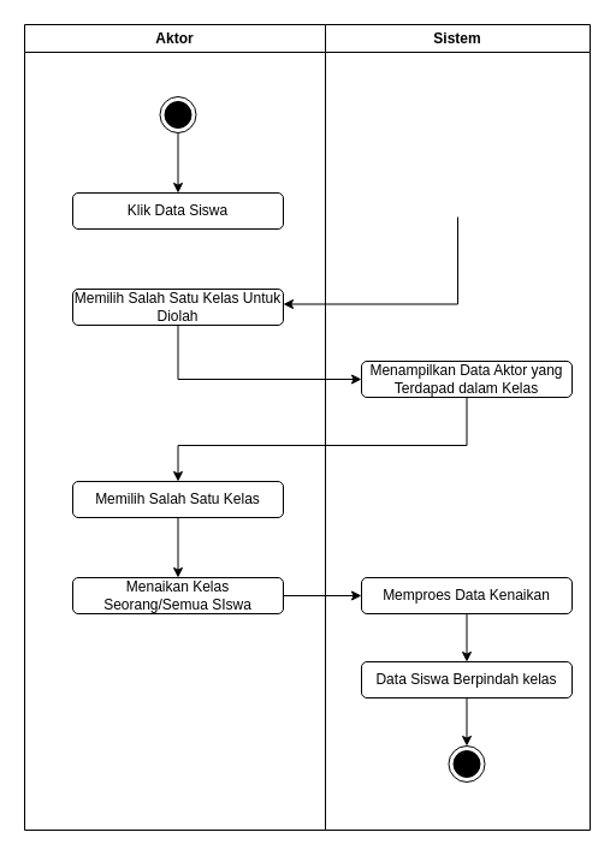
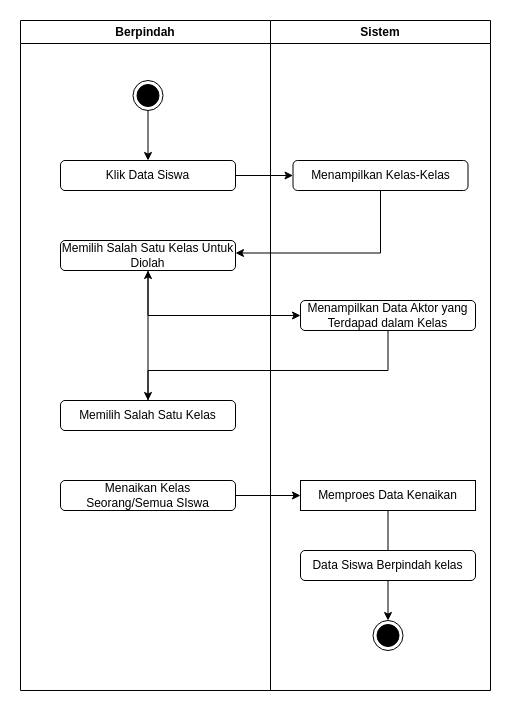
  <mxCell id="0" />
  <mxCell id="1" parent="0" />
- <mxCell id="2" value="Aktor" style="swimlane;whiteSpace=wrap;html=1;" vertex="1" parent="1"><mxGeometry x="20" y="20" width="250" height="670" as="geometry" /></mxCell>
+ <mxCell id="2" value="Berpindah" style="swimlane;whiteSpace=wrap;html=1;" vertex="1" parent="1"><mxGeometry x="20" y="20" width="250" height="670" as="geometry" /></mxCell>
  <mxCell id="3" style="edgeStyle=orthogonalEdgeStyle;rounded=0;orthogonalLoop=1;jettySize=auto;html=1;entryX=0.5;entryY=0;entryDx=0;entryDy=0;" edge="1" parent="2" source="4" target="5"><mxGeometry relative="1" as="geometry" /></mxCell>
  <mxCell id="4" value="" style="ellipse;html=1;shape=endState;fillColor=#000000;strokeColor=#000000;" vertex="1" parent="2"><mxGeometry x="112.5" y="60" width="30" height="30" as="geometry" /></mxCell>
  <mxCell id="5" value="Klik Data Siswa" style="rounded=1;whiteSpace=wrap;html=1;" vertex="1" parent="2"><mxGeometry x="40" y="140" width="175" height="30" as="geometry" /></mxCell>
  <mxCell id="6" value="Memilih Salah Satu Kelas Untuk Diolah" style="rounded=1;whiteSpace=wrap;html=1;" vertex="1" parent="2"><mxGeometry x="40" y="220" width="175" height="30" as="geometry" /></mxCell>
  <mxCell id="7" style="edgeStyle=orthogonalEdgeStyle;rounded=0;orthogonalLoop=1;jettySize=auto;html=1;entryX=1;entryY=0.75;entryDx=0;entryDy=0;" edge="1" parent="2"><mxGeometry relative="1" as="geometry"><mxPoint x="360" y="160" as="sourcePoint" /><mxPoint x="215" y="232.5" as="targetPoint" /><Array as="points"><mxPoint x="360" y="233" /></Array></mxGeometry></mxCell>
- <mxCell id="8" style="edgeStyle=orthogonalEdgeStyle;rounded=0;orthogonalLoop=1;jettySize=auto;html=1;" edge="1" parent="2" source="9" target="10"><mxGeometry relative="1" as="geometry" /></mxCell>
+ <mxCell id="8" style="edgeStyle=orthogonalEdgeStyle;rounded=0;orthogonalLoop=1;jettySize=auto;html=1;" edge="1" parent="2" source="9" target="6"><mxGeometry relative="1" as="geometry" /></mxCell>
  <mxCell id="9" value="Memilih Salah Satu Kelas" style="rounded=1;whiteSpace=wrap;html=1;" vertex="1" parent="2"><mxGeometry x="40" y="380" width="175" height="30" as="geometry" /></mxCell>
  <mxCell id="10" value="Menaikan Kelas Seorang/Semua SIswa" style="rounded=1;whiteSpace=wrap;html=1;" vertex="1" parent="2"><mxGeometry x="40" y="460" width="175" height="30" as="geometry" /></mxCell>
  <mxCell id="11" value="Sistem" style="swimlane;whiteSpace=wrap;html=1;" vertex="1" parent="1"><mxGeometry x="270" y="20" width="220" height="670" as="geometry" /></mxCell>
+ <mxCell id="12" value="Menampilkan Kelas-Kelas" style="rounded=1;whiteSpace=wrap;html=1;" vertex="1" parent="11"><mxGeometry x="22.5" y="140" width="175" height="30" as="geometry" /></mxCell>
  <mxCell id="13" value="Menampilkan Data Aktor yang Terdapad dalam Kelas" style="rounded=1;whiteSpace=wrap;html=1;" vertex="1" parent="11"><mxGeometry x="30" y="280" width="175" height="30" as="geometry" /></mxCell>
- <mxCell id="14" style="edgeStyle=orthogonalEdgeStyle;rounded=0;orthogonalLoop=1;jettySize=auto;html=1;" edge="1" parent="11" source="15" target="17"><mxGeometry relative="1" as="geometry" /></mxCell>
- <mxCell id="15" value="Memproes Data Kenaikan" style="rounded=1;whiteSpace=wrap;html=1;" vertex="1" parent="11"><mxGeometry x="30" y="460" width="175" height="30" as="geometry" /></mxCell>
+ <mxCell id="14" style="edgeStyle=orthogonalEdgeStyle;rounded=0;orthogonalLoop=1;jettySize=auto;html=1;endArrow=none;" edge="1" parent="11" source="15" target="17"><mxGeometry relative="1" as="geometry" /></mxCell>
+ <mxCell id="15" value="Memproes Data Kenaikan" style="whiteSpace=wrap;html=1;rounded=0;" vertex="1" parent="11"><mxGeometry x="30" y="460" width="175" height="30" as="geometry" /></mxCell>
  <mxCell id="16" style="edgeStyle=orthogonalEdgeStyle;rounded=0;orthogonalLoop=1;jettySize=auto;html=1;" edge="1" parent="11" source="17" target="18"><mxGeometry relative="1" as="geometry" /></mxCell>
  <mxCell id="17" value="Data Siswa Berpindah kelas" style="rounded=1;whiteSpace=wrap;html=1;" vertex="1" parent="11"><mxGeometry x="30" y="530" width="175" height="30" as="geometry" /></mxCell>
  <mxCell id="18" value="" style="ellipse;html=1;shape=endState;fillColor=#000000;strokeColor=#000000;" vertex="1" parent="11"><mxGeometry x="102.5" y="600" width="30" height="30" as="geometry" /></mxCell>
+ <mxCell id="19" style="edgeStyle=orthogonalEdgeStyle;rounded=0;orthogonalLoop=1;jettySize=auto;html=1;exitX=1;exitY=0.5;exitDx=0;exitDy=0;entryX=0;entryY=0.5;entryDx=0;entryDy=0;" edge="1" parent="1" source="5" target="12"><mxGeometry relative="1" as="geometry" /></mxCell>
  <mxCell id="20" style="edgeStyle=orthogonalEdgeStyle;rounded=0;orthogonalLoop=1;jettySize=auto;html=1;exitX=0.5;exitY=1;exitDx=0;exitDy=0;entryX=0;entryY=0.5;entryDx=0;entryDy=0;" edge="1" parent="1" source="6" target="13"><mxGeometry relative="1" as="geometry" /></mxCell>
  <mxCell id="21" style="edgeStyle=orthogonalEdgeStyle;rounded=0;orthogonalLoop=1;jettySize=auto;html=1;entryX=0.5;entryY=0;entryDx=0;entryDy=0;" edge="1" parent="1" source="13" target="9"><mxGeometry relative="1" as="geometry"><Array as="points"><mxPoint x="388" y="370" /><mxPoint x="148" y="370" /></Array></mxGeometry></mxCell>
  <mxCell id="22" style="edgeStyle=orthogonalEdgeStyle;rounded=0;orthogonalLoop=1;jettySize=auto;html=1;" edge="1" parent="1" source="10" target="15"><mxGeometry relative="1" as="geometry" /></mxCell>
